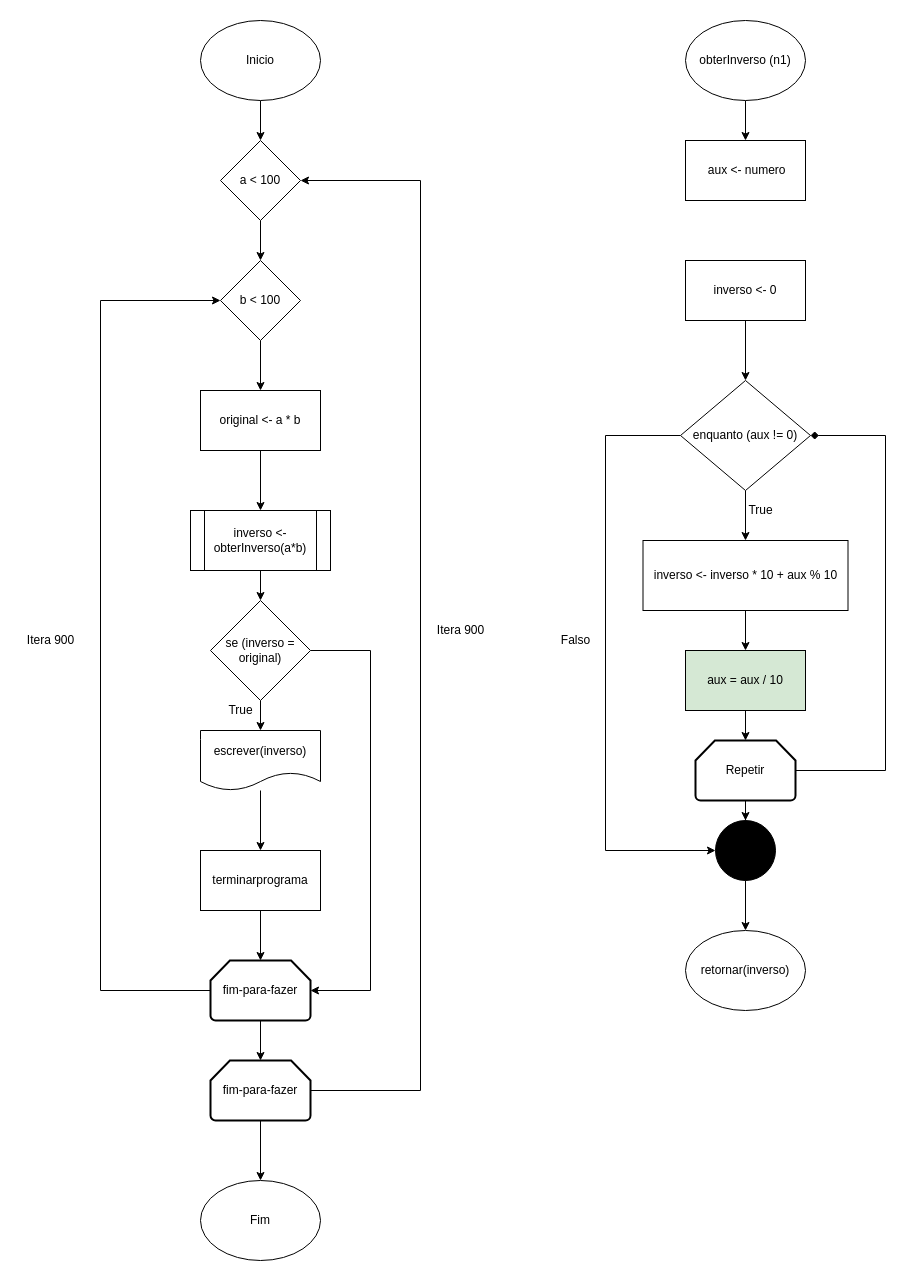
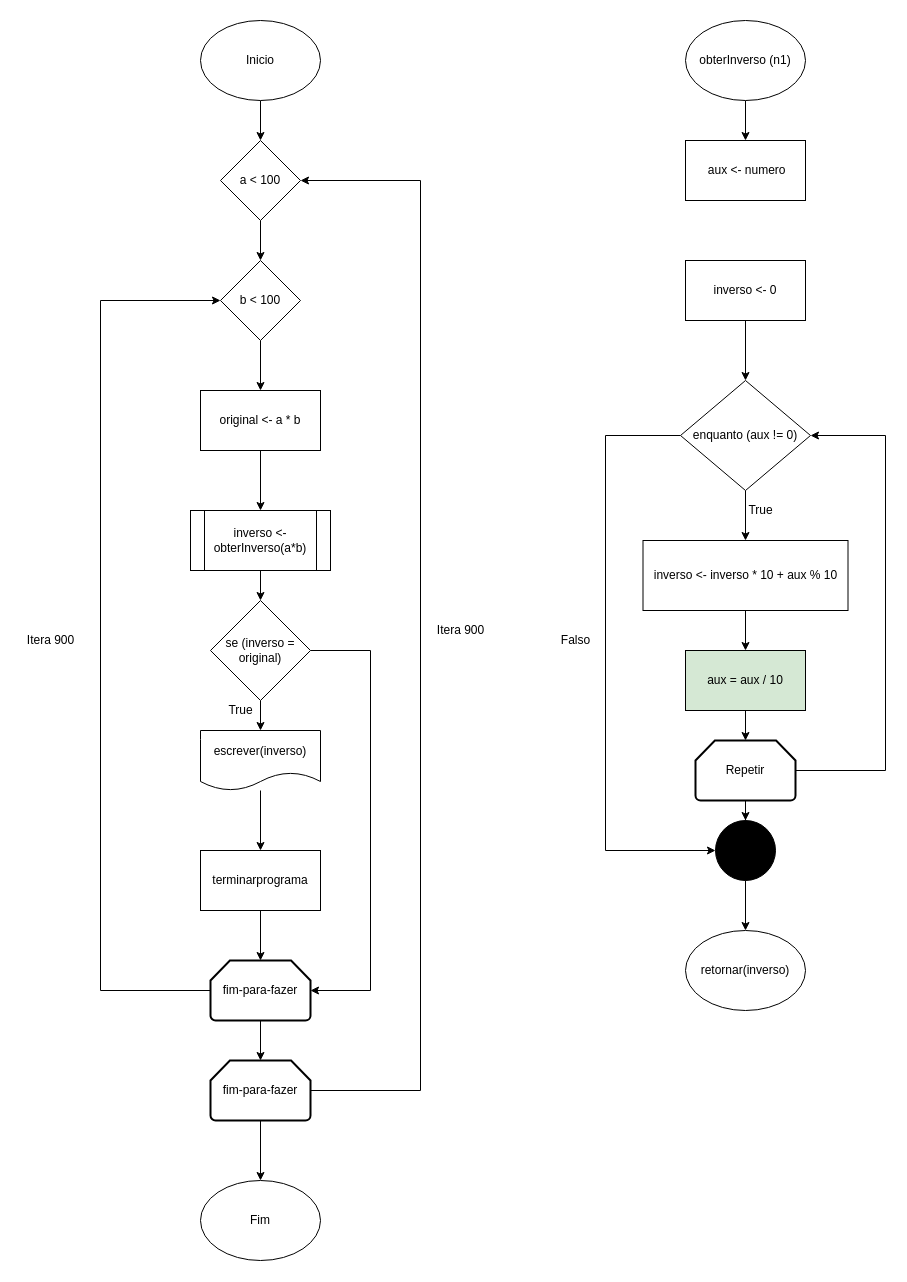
  <mxCell id="0" />
  <mxCell id="1" parent="0" />
  <mxCell id="2" style="edgeStyle=orthogonalEdgeStyle;rounded=0;orthogonalLoop=1;jettySize=auto;html=1;entryX=0.5;entryY=0;entryDx=0;entryDy=0;" edge="1" parent="1" source="3" target="5"><mxGeometry relative="1" as="geometry" /></mxCell>
  <mxCell id="3" value="Inicio" style="ellipse;whiteSpace=wrap;html=1;" vertex="1" parent="1"><mxGeometry x="200" y="20" width="120" height="80" as="geometry" /></mxCell>
  <mxCell id="4" style="edgeStyle=orthogonalEdgeStyle;rounded=0;orthogonalLoop=1;jettySize=auto;html=1;entryX=0.5;entryY=0;entryDx=0;entryDy=0;" edge="1" parent="1" source="5" target="7"><mxGeometry relative="1" as="geometry" /></mxCell>
  <mxCell id="5" value="a &amp;lt; 100" style="rhombus;whiteSpace=wrap;html=1;" vertex="1" parent="1"><mxGeometry x="220" y="140" width="80" height="80" as="geometry" /></mxCell>
  <mxCell id="6" style="edgeStyle=orthogonalEdgeStyle;rounded=0;orthogonalLoop=1;jettySize=auto;html=1;entryX=0.5;entryY=0;entryDx=0;entryDy=0;" edge="1" parent="1" source="7" target="9"><mxGeometry relative="1" as="geometry" /></mxCell>
  <mxCell id="7" value="b &amp;lt; 100" style="rhombus;whiteSpace=wrap;html=1;" vertex="1" parent="1"><mxGeometry x="220" y="260" width="80" height="80" as="geometry" /></mxCell>
  <mxCell id="8" style="edgeStyle=orthogonalEdgeStyle;rounded=0;orthogonalLoop=1;jettySize=auto;html=1;entryX=0.5;entryY=0;entryDx=0;entryDy=0;" edge="1" parent="1" source="9" target="11"><mxGeometry relative="1" as="geometry" /></mxCell>
  <mxCell id="9" value="original &amp;lt;- a * b" style="rounded=0;whiteSpace=wrap;html=1;" vertex="1" parent="1"><mxGeometry x="200" y="390" width="120" height="60" as="geometry" /></mxCell>
  <mxCell id="10" style="edgeStyle=orthogonalEdgeStyle;rounded=0;orthogonalLoop=1;jettySize=auto;html=1;entryX=0.5;entryY=0;entryDx=0;entryDy=0;" edge="1" parent="1" source="11" target="14"><mxGeometry relative="1" as="geometry" /></mxCell>
  <mxCell id="11" value="inverso &amp;lt;- obterInverso(a*b)" style="shape=process;whiteSpace=wrap;html=1;backgroundOutline=1;" vertex="1" parent="1"><mxGeometry x="190" y="510" width="140" height="60" as="geometry" /></mxCell>
  <mxCell id="12" style="edgeStyle=orthogonalEdgeStyle;rounded=0;orthogonalLoop=1;jettySize=auto;html=1;entryX=0.5;entryY=0;entryDx=0;entryDy=0;" edge="1" parent="1" source="14" target="16"><mxGeometry relative="1" as="geometry" /></mxCell>
  <mxCell id="13" style="edgeStyle=orthogonalEdgeStyle;rounded=0;orthogonalLoop=1;jettySize=auto;html=1;entryX=1;entryY=0.5;entryDx=0;entryDy=0;entryPerimeter=0;" edge="1" parent="1" source="14" target="40"><mxGeometry relative="1" as="geometry"><Array as="points"><mxPoint x="370" y="650" /><mxPoint x="370" y="990" /></Array></mxGeometry></mxCell>
  <mxCell id="14" value="se (inverso = original)" style="rhombus;whiteSpace=wrap;html=1;" vertex="1" parent="1"><mxGeometry x="210" y="600" width="100" height="100" as="geometry" /></mxCell>
  <mxCell id="15" style="edgeStyle=orthogonalEdgeStyle;rounded=0;orthogonalLoop=1;jettySize=auto;html=1;entryX=0.5;entryY=0;entryDx=0;entryDy=0;" edge="1" parent="1" source="16" target="37"><mxGeometry relative="1" as="geometry" /></mxCell>
  <mxCell id="16" value="escrever(inverso)" style="shape=document;whiteSpace=wrap;html=1;boundedLbl=1;" vertex="1" parent="1"><mxGeometry x="200" y="730" width="120" height="60" as="geometry" /></mxCell>
  <mxCell id="17" style="edgeStyle=orthogonalEdgeStyle;rounded=0;orthogonalLoop=1;jettySize=auto;html=1;entryX=0.5;entryY=0;entryDx=0;entryDy=0;" edge="1" parent="1" source="18" target="19"><mxGeometry relative="1" as="geometry" /></mxCell>
  <mxCell id="18" value="obterInverso (n1)" style="ellipse;whiteSpace=wrap;html=1;" vertex="1" parent="1"><mxGeometry x="685" y="20" width="120" height="80" as="geometry" /></mxCell>
  <mxCell id="19" value="&amp;nbsp;aux &amp;lt;- numero" style="rounded=0;whiteSpace=wrap;html=1;" vertex="1" parent="1"><mxGeometry x="685" y="140" width="120" height="60" as="geometry" /></mxCell>
  <mxCell id="20" style="edgeStyle=orthogonalEdgeStyle;rounded=0;orthogonalLoop=1;jettySize=auto;html=1;entryX=0.5;entryY=0;entryDx=0;entryDy=0;" edge="1" parent="1" source="21" target="24"><mxGeometry relative="1" as="geometry" /></mxCell>
  <mxCell id="21" value="inverso &amp;lt;- 0" style="rounded=0;whiteSpace=wrap;html=1;" vertex="1" parent="1"><mxGeometry x="685" y="260" width="120" height="60" as="geometry" /></mxCell>
  <mxCell id="22" style="edgeStyle=orthogonalEdgeStyle;rounded=0;orthogonalLoop=1;jettySize=auto;html=1;entryX=0;entryY=0.5;entryDx=0;entryDy=0;entryPerimeter=0;" edge="1" parent="1" source="24" target="30"><mxGeometry relative="1" as="geometry"><Array as="points"><mxPoint x="605" y="435" /><mxPoint x="605" y="850" /></Array></mxGeometry></mxCell>
  <mxCell id="23" style="edgeStyle=orthogonalEdgeStyle;rounded=0;orthogonalLoop=1;jettySize=auto;html=1;entryX=0.5;entryY=0;entryDx=0;entryDy=0;" edge="1" parent="1" source="24" target="26"><mxGeometry relative="1" as="geometry" /></mxCell>
  <mxCell id="24" value="enquanto (aux != 0)" style="rhombus;whiteSpace=wrap;html=1;" vertex="1" parent="1"><mxGeometry x="680" y="380" width="130" height="110" as="geometry" /></mxCell>
  <mxCell id="25" style="edgeStyle=orthogonalEdgeStyle;rounded=0;orthogonalLoop=1;jettySize=auto;html=1;entryX=0.5;entryY=0;entryDx=0;entryDy=0;" edge="1" parent="1" source="26" target="28"><mxGeometry relative="1" as="geometry" /></mxCell>
  <mxCell id="26" value="inverso &amp;lt;- inverso * 10 + aux % 10" style="rounded=0;whiteSpace=wrap;html=1;" vertex="1" parent="1"><mxGeometry x="642.5" y="540" width="205" height="70" as="geometry" /></mxCell>
  <mxCell id="27" style="edgeStyle=orthogonalEdgeStyle;rounded=0;orthogonalLoop=1;jettySize=auto;html=1;entryX=0.5;entryY=0;entryDx=0;entryDy=0;entryPerimeter=0;" edge="1" parent="1" source="28" target="33"><mxGeometry relative="1" as="geometry" /></mxCell>
  <mxCell id="28" value="aux = aux / 10" style="rounded=0;whiteSpace=wrap;html=1;fillColor=#d5e8d4;" vertex="1" parent="1"><mxGeometry x="685" y="650" width="120" height="60" as="geometry" /></mxCell>
  <mxCell id="29" style="edgeStyle=orthogonalEdgeStyle;rounded=0;orthogonalLoop=1;jettySize=auto;html=1;entryX=0.5;entryY=0;entryDx=0;entryDy=0;" edge="1" parent="1" source="30" target="35"><mxGeometry relative="1" as="geometry" /></mxCell>
  <mxCell id="30" value="" style="verticalLabelPosition=bottom;verticalAlign=top;html=1;shape=mxgraph.flowchart.on-page_reference;fillColor=#000000;" vertex="1" parent="1"><mxGeometry x="715" y="820" width="60" height="60" as="geometry" /></mxCell>
- <mxCell id="31" style="edgeStyle=orthogonalEdgeStyle;rounded=0;orthogonalLoop=1;jettySize=auto;html=1;entryX=1;entryY=0.5;entryDx=0;entryDy=0;endArrow=diamond;" edge="1" parent="1" source="33" target="24"><mxGeometry relative="1" as="geometry"><Array as="points"><mxPoint x="885" y="770" /><mxPoint x="885" y="435" /></Array></mxGeometry></mxCell>
+ <mxCell id="31" style="edgeStyle=orthogonalEdgeStyle;rounded=0;orthogonalLoop=1;jettySize=auto;html=1;entryX=1;entryY=0.5;entryDx=0;entryDy=0;" edge="1" parent="1" source="33" target="24"><mxGeometry relative="1" as="geometry"><Array as="points"><mxPoint x="885" y="770" /><mxPoint x="885" y="435" /></Array></mxGeometry></mxCell>
  <mxCell id="32" style="edgeStyle=orthogonalEdgeStyle;rounded=0;orthogonalLoop=1;jettySize=auto;html=1;entryX=0.5;entryY=0;entryDx=0;entryDy=0;entryPerimeter=0;" edge="1" parent="1" source="33" target="30"><mxGeometry relative="1" as="geometry" /></mxCell>
  <mxCell id="33" value="Repetir" style="strokeWidth=2;html=1;shape=mxgraph.flowchart.loop_limit;whiteSpace=wrap;" vertex="1" parent="1"><mxGeometry x="695" y="740" width="100" height="60" as="geometry" /></mxCell>
  <mxCell id="34" value="Falso" style="text;html=1;align=center;verticalAlign=middle;resizable=0;points=[];autosize=1;" vertex="1" parent="1"><mxGeometry x="550" y="630" width="50" height="20" as="geometry" /></mxCell>
  <mxCell id="35" value="retornar(inverso)" style="ellipse;whiteSpace=wrap;html=1;fillColor=#ffffff;" vertex="1" parent="1"><mxGeometry x="685" y="930" width="120" height="80" as="geometry" /></mxCell>
  <mxCell id="36" style="edgeStyle=orthogonalEdgeStyle;rounded=0;orthogonalLoop=1;jettySize=auto;html=1;entryX=0.5;entryY=0;entryDx=0;entryDy=0;entryPerimeter=0;" edge="1" parent="1" source="37" target="40"><mxGeometry relative="1" as="geometry" /></mxCell>
  <mxCell id="37" value="terminarprograma" style="rounded=0;whiteSpace=wrap;html=1;fillColor=#ffffff;" vertex="1" parent="1"><mxGeometry x="200" y="850" width="120" height="60" as="geometry" /></mxCell>
  <mxCell id="38" style="edgeStyle=orthogonalEdgeStyle;rounded=0;orthogonalLoop=1;jettySize=auto;html=1;entryX=0;entryY=0.5;entryDx=0;entryDy=0;" edge="1" parent="1" source="40" target="7"><mxGeometry relative="1" as="geometry"><Array as="points"><mxPoint x="100" y="990" /><mxPoint x="100" y="300" /></Array></mxGeometry></mxCell>
  <mxCell id="39" style="edgeStyle=orthogonalEdgeStyle;rounded=0;orthogonalLoop=1;jettySize=auto;html=1;entryX=0.5;entryY=0;entryDx=0;entryDy=0;entryPerimeter=0;" edge="1" parent="1" source="40" target="43"><mxGeometry relative="1" as="geometry" /></mxCell>
  <mxCell id="40" value="fim-para-fazer" style="strokeWidth=2;html=1;shape=mxgraph.flowchart.loop_limit;whiteSpace=wrap;fillColor=#ffffff;" vertex="1" parent="1"><mxGeometry x="210" y="960" width="100" height="60" as="geometry" /></mxCell>
  <mxCell id="41" style="edgeStyle=orthogonalEdgeStyle;rounded=0;orthogonalLoop=1;jettySize=auto;html=1;entryX=1;entryY=0.5;entryDx=0;entryDy=0;" edge="1" parent="1" source="43" target="5"><mxGeometry relative="1" as="geometry"><Array as="points"><mxPoint x="420" y="1090" /><mxPoint x="420" y="180" /></Array></mxGeometry></mxCell>
  <mxCell id="42" style="edgeStyle=orthogonalEdgeStyle;rounded=0;orthogonalLoop=1;jettySize=auto;html=1;entryX=0.5;entryY=0;entryDx=0;entryDy=0;" edge="1" parent="1" source="43" target="46"><mxGeometry relative="1" as="geometry" /></mxCell>
  <mxCell id="43" value="fim-para-fazer" style="strokeWidth=2;html=1;shape=mxgraph.flowchart.loop_limit;whiteSpace=wrap;fillColor=#ffffff;" vertex="1" parent="1"><mxGeometry x="210" y="1060" width="100" height="60" as="geometry" /></mxCell>
  <mxCell id="44" value="Itera 900" style="text;html=1;align=center;verticalAlign=middle;resizable=0;points=[];autosize=1;" vertex="1" parent="1"><mxGeometry x="430" y="620" width="60" height="20" as="geometry" /></mxCell>
  <mxCell id="45" value="Itera 900" style="text;html=1;align=center;verticalAlign=middle;resizable=0;points=[];autosize=1;" vertex="1" parent="1"><mxGeometry x="20" y="630" width="60" height="20" as="geometry" /></mxCell>
  <mxCell id="46" value="Fim" style="ellipse;whiteSpace=wrap;html=1;fillColor=#ffffff;" vertex="1" parent="1"><mxGeometry x="200" y="1180" width="120" height="80" as="geometry" /></mxCell>
  <mxCell id="47" value="True" style="text;html=1;align=center;verticalAlign=middle;resizable=0;points=[];autosize=1;" vertex="1" parent="1"><mxGeometry x="220" y="700" width="40" height="20" as="geometry" /></mxCell>
  <mxCell id="48" value="True" style="text;html=1;align=center;verticalAlign=middle;resizable=0;points=[];autosize=1;" vertex="1" parent="1"><mxGeometry x="740" y="500" width="40" height="20" as="geometry" /></mxCell>
